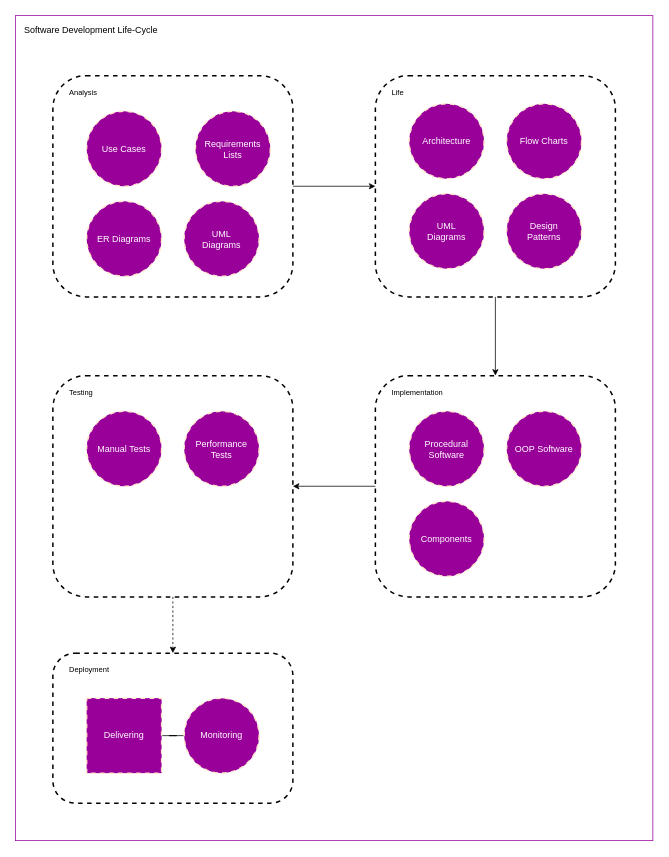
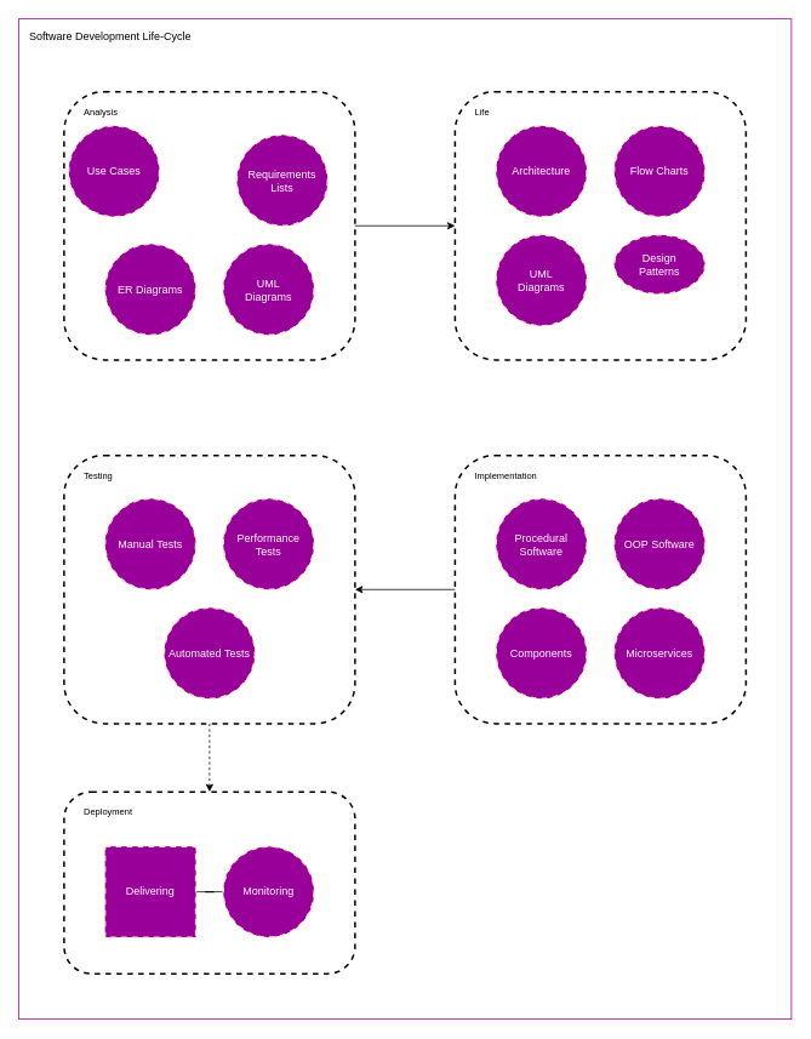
  <mxCell id="0" />
  <mxCell id="1" parent="0" />
  <mxCell id="2" value="Software Development Life-Cycle" style="rounded=0;whiteSpace=wrap;html=1;fillColor=none;align=left;verticalAlign=top;spacingLeft=10;spacingTop=5;strokeColor=#990099;" vertex="1" parent="1"><mxGeometry width="850" height="1100" as="geometry" x="20" y="20" /></mxCell>
  <mxCell id="3" style="edgeStyle=orthogonalEdgeStyle;rounded=0;orthogonalLoop=1;jettySize=auto;html=1;" edge="1" parent="1" source="4" target="10"><mxGeometry relative="1" as="geometry" /></mxCell>
  <mxCell id="4" value="Analysis" style="rounded=1;whiteSpace=wrap;html=1;dashed=1;fontSize=10;strokeWidth=2;fillColor=none;verticalAlign=top;spacingLeft=20;align=left;spacingTop=10;" vertex="1" parent="1"><mxGeometry x="70" y="100" width="320" height="295" as="geometry" /></mxCell>
- <mxCell id="5" value="Use Cases" style="ellipse;whiteSpace=wrap;html=1;aspect=fixed;dashed=1;strokeColor=#FFE6CC;strokeWidth=2;fillColor=#990099;fontColor=#FFFFFF;" vertex="1" parent="1"><mxGeometry x="115" y="147.5" width="100" height="100" as="geometry" /></mxCell>
+ <mxCell id="5" value="Use Cases" style="ellipse;whiteSpace=wrap;html=1;aspect=fixed;dashed=1;strokeColor=#FFE6CC;strokeWidth=2;fillColor=#990099;fontColor=#FFFFFF;" vertex="1" parent="1"><mxGeometry x="75" y="137.5" width="100" height="100" as="geometry" /></mxCell>
  <mxCell id="6" value="ER Diagrams" style="ellipse;whiteSpace=wrap;html=1;aspect=fixed;dashed=1;strokeColor=#FFE6CC;strokeWidth=2;fillColor=#990099;fontColor=#FFFFFF;" vertex="1" parent="1"><mxGeometry x="115" y="267.5" width="100" height="100" as="geometry" /></mxCell>
  <mxCell id="7" value="Requirements&lt;br&gt;Lists" style="ellipse;whiteSpace=wrap;html=1;aspect=fixed;dashed=1;strokeColor=#FFE6CC;strokeWidth=2;fillColor=#990099;fontColor=#FFFFFF;" vertex="1" parent="1"><mxGeometry x="260" y="147.5" width="100" height="100" as="geometry" /></mxCell>
  <mxCell id="8" value="UML&lt;br&gt;Diagrams" style="ellipse;whiteSpace=wrap;html=1;aspect=fixed;dashed=1;strokeColor=#FFE6CC;strokeWidth=2;fillColor=#990099;fontColor=#FFFFFF;" vertex="1" parent="1"><mxGeometry x="245" y="267.5" width="100" height="100" as="geometry" /></mxCell>
- <mxCell id="9" style="edgeStyle=orthogonalEdgeStyle;rounded=0;orthogonalLoop=1;jettySize=auto;html=1;" edge="1" parent="1" source="10" target="15"><mxGeometry relative="1" as="geometry" /></mxCell>
  <mxCell id="10" value="Life" style="rounded=1;whiteSpace=wrap;html=1;dashed=1;fontSize=10;strokeWidth=2;fillColor=none;verticalAlign=top;spacingLeft=20;align=left;spacingTop=10;" vertex="1" parent="1"><mxGeometry x="500" y="100" width="320" height="295" as="geometry" /></mxCell>
  <mxCell id="11" value="Architecture" style="ellipse;whiteSpace=wrap;html=1;aspect=fixed;dashed=1;strokeColor=#FFE6CC;strokeWidth=2;fillColor=#990099;fontColor=#FFFFFF;" vertex="1" parent="1"><mxGeometry x="545" y="137.5" width="100" height="100" as="geometry" /></mxCell>
  <mxCell id="12" value="Flow Charts" style="ellipse;whiteSpace=wrap;html=1;aspect=fixed;dashed=1;strokeColor=#FFE6CC;strokeWidth=2;fillColor=#990099;fontColor=#FFFFFF;" vertex="1" parent="1"><mxGeometry x="675" y="137.5" width="100" height="100" as="geometry" /></mxCell>
  <mxCell id="13" value="UML&lt;br&gt;Diagrams" style="ellipse;whiteSpace=wrap;html=1;aspect=fixed;dashed=1;strokeColor=#FFE6CC;strokeWidth=2;fillColor=#990099;fontColor=#FFFFFF;" vertex="1" parent="1"><mxGeometry x="545" y="257.5" width="100" height="100" as="geometry" /></mxCell>
  <mxCell id="14" style="edgeStyle=orthogonalEdgeStyle;rounded=0;orthogonalLoop=1;jettySize=auto;html=1;" edge="1" parent="1" source="15" target="21"><mxGeometry relative="1" as="geometry" /></mxCell>
  <mxCell id="15" value="Implementation" style="rounded=1;whiteSpace=wrap;html=1;dashed=1;fontSize=10;strokeWidth=2;fillColor=none;verticalAlign=top;spacingLeft=20;align=left;spacingTop=10;" vertex="1" parent="1"><mxGeometry x="500" y="500" width="320" height="295" as="geometry" /></mxCell>
  <mxCell id="16" value="Procedural Software" style="ellipse;whiteSpace=wrap;html=1;aspect=fixed;dashed=1;strokeColor=#FFE6CC;strokeWidth=2;fillColor=#990099;fontColor=#FFFFFF;" vertex="1" parent="1"><mxGeometry x="545" y="547.5" width="100" height="100" as="geometry" /></mxCell>
  <mxCell id="17" value="Components" style="ellipse;whiteSpace=wrap;html=1;aspect=fixed;dashed=1;strokeColor=#FFE6CC;strokeWidth=2;fillColor=#990099;fontColor=#FFFFFF;" vertex="1" parent="1"><mxGeometry x="545" y="667.5" width="100" height="100" as="geometry" /></mxCell>
  <mxCell id="18" value="OOP Software" style="ellipse;whiteSpace=wrap;html=1;aspect=fixed;dashed=1;strokeColor=#FFE6CC;strokeWidth=2;fillColor=#990099;fontColor=#FFFFFF;" vertex="1" parent="1"><mxGeometry x="675" y="547.5" width="100" height="100" as="geometry" /></mxCell>
+ <mxCell id="19" value="Microservices" style="ellipse;whiteSpace=wrap;html=1;aspect=fixed;dashed=1;strokeColor=#FFE6CC;strokeWidth=2;fillColor=#990099;fontColor=#FFFFFF;" vertex="1" parent="1"><mxGeometry x="675" y="667.5" width="100" height="100" as="geometry" /></mxCell>
  <mxCell id="20" style="edgeStyle=orthogonalEdgeStyle;rounded=0;orthogonalLoop=1;jettySize=auto;html=1;dashed=1;" edge="1" parent="1" source="21" target="26"><mxGeometry relative="1" as="geometry" /></mxCell>
  <mxCell id="21" value="Testing" style="rounded=1;whiteSpace=wrap;html=1;dashed=1;fontSize=10;strokeWidth=2;fillColor=none;verticalAlign=top;spacingLeft=20;align=left;spacingTop=10;" vertex="1" parent="1"><mxGeometry x="70" y="500" width="320" height="295" as="geometry" /></mxCell>
+ <mxCell id="22" value="Automated Tests" style="ellipse;whiteSpace=wrap;html=1;aspect=fixed;dashed=1;strokeColor=#FFE6CC;strokeWidth=2;fillColor=#990099;fontColor=#FFFFFF;" vertex="1" parent="1"><mxGeometry x="180" y="667.5" width="100" height="100" as="geometry" /></mxCell>
  <mxCell id="23" value="Manual Tests" style="ellipse;whiteSpace=wrap;html=1;aspect=fixed;dashed=1;strokeColor=#FFE6CC;strokeWidth=2;fillColor=#990099;fontColor=#FFFFFF;" vertex="1" parent="1"><mxGeometry x="115" y="547.5" width="100" height="100" as="geometry" /></mxCell>
  <mxCell id="24" value="Performance Tests" style="ellipse;whiteSpace=wrap;html=1;aspect=fixed;dashed=1;strokeColor=#FFE6CC;strokeWidth=2;fillColor=#990099;fontColor=#FFFFFF;" vertex="1" parent="1"><mxGeometry x="245" y="547.5" width="100" height="100" as="geometry" /></mxCell>
- <mxCell id="25" value="&lt;div&gt;Design&lt;/div&gt;&lt;div&gt;Patterns&lt;/div&gt;" style="ellipse;whiteSpace=wrap;html=1;aspect=fixed;dashed=1;strokeColor=#FFE6CC;strokeWidth=2;fillColor=#990099;fontColor=#FFFFFF;" vertex="1" parent="1"><mxGeometry x="675" y="257.5" width="100" height="100" as="geometry" /></mxCell>
+ <mxCell id="25" value="&lt;div&gt;Design&lt;/div&gt;&lt;div&gt;Patterns&lt;/div&gt;" style="ellipse;whiteSpace=wrap;html=1;aspect=fixed;dashed=1;strokeColor=#FFE6CC;strokeWidth=2;fillColor=#990099;fontColor=#FFFFFF;" vertex="1" parent="1"><mxGeometry x="675" y="257.5" width="100" height="65" as="geometry" /></mxCell>
  <mxCell id="26" value="Deployment" style="rounded=1;whiteSpace=wrap;html=1;dashed=1;fontSize=10;strokeWidth=2;fillColor=none;verticalAlign=top;spacingLeft=20;align=left;spacingTop=10;" vertex="1" parent="1"><mxGeometry x="70" y="870" width="320" height="200" as="geometry" /></mxCell>
  <mxCell id="27" style="edgeStyle=orthogonalEdgeStyle;rounded=0;orthogonalLoop=1;jettySize=auto;html=1;endArrow=none;" edge="1" parent="1" source="28" target="29"><mxGeometry relative="1" as="geometry" /></mxCell>
  <mxCell id="28" value="Delivering" style="whiteSpace=wrap;html=1;aspect=fixed;dashed=1;strokeColor=#FFE6CC;strokeWidth=2;fillColor=#990099;fontColor=#FFFFFF;rounded=0;" vertex="1" parent="1"><mxGeometry x="115" y="930" width="100" height="100" as="geometry" /></mxCell>
  <mxCell id="29" value="Monitoring" style="ellipse;whiteSpace=wrap;html=1;aspect=fixed;dashed=1;strokeColor=#FFE6CC;strokeWidth=2;fillColor=#990099;fontColor=#FFFFFF;" vertex="1" parent="1"><mxGeometry x="245" y="930" width="100" height="100" as="geometry" /></mxCell>
